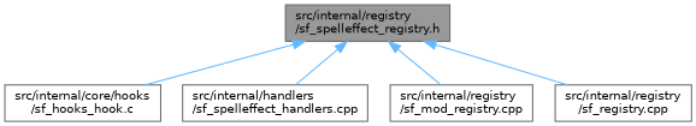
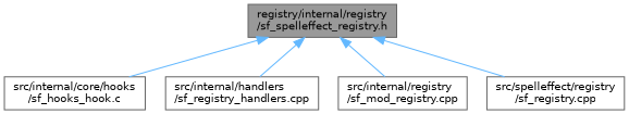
  digraph {
    node [color=grey40 fillcolor=white fontname=Helvetica fontsize=10 shape=box style=filled]
    edge [color=steelblue1 dir=back fontname=Helvetica fontsize=10 labelfontname=Helvetica labelfontsize=10 style=solid]
-   n1 [color=gray40 fillcolor=grey60 fontcolor=black height=0.2 label="src/internal/registry\l/sf_spelleffect_registry.h" width=0.4]
+   n1 [color=gray40 fillcolor=grey60 fontcolor=black height=0.2 label="registry/internal/registry\l/sf_spelleffect_registry.h" width=0.4]
    n2 [height=0.2 label="src/internal/core/hooks\l/sf_hooks_hook.c" width=0.4]
-   n3 [height=0.2 label="src/internal/handlers\l/sf_spelleffect_handlers.cpp" width=0.4]
+   n3 [height=0.2 label="src/internal/handlers\l/sf_registry_handlers.cpp" width=0.4]
    n4 [height=0.2 label="src/internal/registry\l/sf_mod_registry.cpp" width=0.4]
-   n5 [height=0.2 label="src/internal/registry\l/sf_registry.cpp" width=0.4]
+   n5 [height=0.2 label="src/spelleffect/registry\l/sf_registry.cpp" width=0.4]
    n1 -> n2
    n1 -> n3
    n1 -> n4
    n1 -> n5
  }
